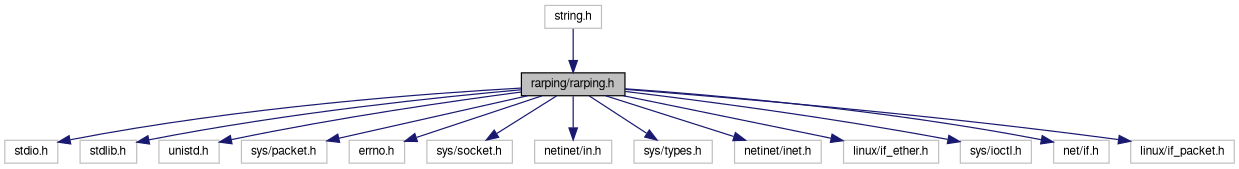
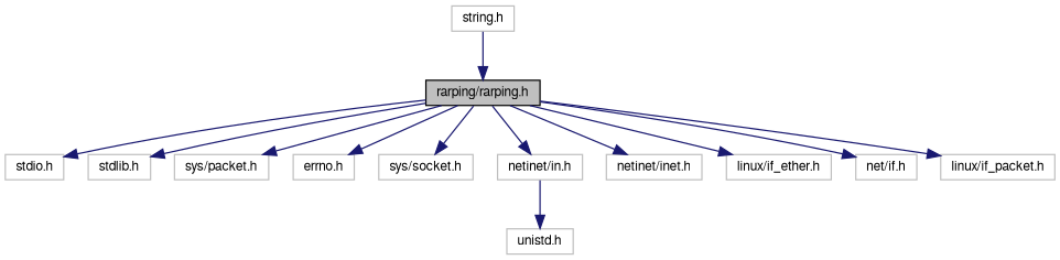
  digraph {
    node [color=grey75 fontname=FreeSans fontsize=10 shape=record]
    edge [color=midnightblue fontname=FreeSans fontsize=10 labelfontname=FreeSans labelfontsize=10 style=solid]
    n1 [color=black fillcolor=grey75 fontcolor=black height=0.2 label="rarping/rarping.h" style=filled width=0.4]
    n2 [height=0.2 label="stdio.h" width=0.4]
    n3 [height=0.2 label="stdlib.h" width=0.4]
    n4 [height=0.2 label="unistd.h" width=0.4]
    n5 [height=0.2 label="sys/packet.h" width=0.4]
    n6 [height=0.2 label="errno.h" width=0.4]
    n7 [height=0.2 label="sys/socket.h" width=0.4]
    n8 [height=0.2 label="netinet/in.h" width=0.4]
-   n9 [height=0.2 label="sys/types.h" width=0.4]
    n10 [height=0.2 label="netinet/inet.h" width=0.4]
    n11 [height=0.2 label="linux/if_ether.h" width=0.4]
-   n12 [height=0.2 label="sys/ioctl.h" width=0.4]
    n13 [height=0.2 label="net/if.h" width=0.4]
    n14 [height=0.2 label="linux/if_packet.h" width=0.4]
    n15 [height=0.2 label="string.h" width=0.4]
    n1 -> n2
    n1 -> n3
-   n1 -> n4
+   n8 -> n4
    n1 -> n5
    n1 -> n6
    n1 -> n7
    n1 -> n8
-   n1 -> n9
    n1 -> n10
    n1 -> n11
-   n1 -> n12
    n1 -> n13
    n1 -> n14
    n15 -> n1
  }
